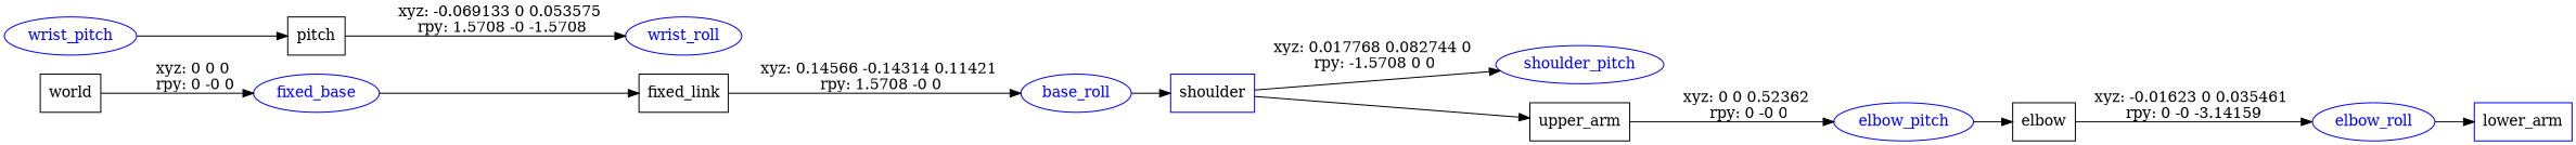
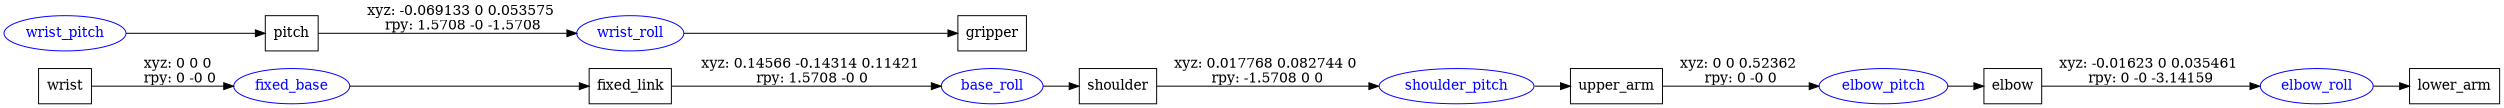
  digraph {
    rankdir=LR
    node [shape=box]
-   n1 [label=world]
+   n1 [label=wrist]
    fixed_base [color=blue fontcolor=blue shape=ellipse]
    n3 [label=fixed_link]
    base_roll [color=blue fontcolor=blue shape=ellipse]
-   n5 [label=shoulder color=blue]
+   n5 [label=shoulder]
    shoulder_pitch [color=blue fontcolor=blue shape=ellipse]
    n7 [label=upper_arm]
    elbow_pitch [color=blue fontcolor=blue shape=ellipse]
    n9 [label=elbow]
    elbow_roll [color=blue fontcolor=blue shape=ellipse]
-   n11 [label=lower_arm color=blue]
+   n11 [label=lower_arm]
    wrist_pitch [color=blue fontcolor=blue shape=ellipse]
    n13 [label=pitch]
    wrist_roll [color=blue fontcolor=blue shape=ellipse]
+   n15 [label=gripper]
    n1 -> fixed_base [label="xyz: 0 0 0 \nrpy: 0 -0 0"]
    fixed_base -> n3
    n3 -> base_roll [label="xyz: 0.14566 -0.14314 0.11421 \nrpy: 1.5708 -0 0"]
    base_roll -> n5
    n5 -> shoulder_pitch [label="xyz: 0.017768 0.082744 0 \nrpy: -1.5708 0 0"]
-   n5 -> n7
+   shoulder_pitch -> n7
    n7 -> elbow_pitch [label="xyz: 0 0 0.52362 \nrpy: 0 -0 0"]
    elbow_pitch -> n9
    n9 -> elbow_roll [label="xyz: -0.01623 0 0.035461 \nrpy: 0 -0 -3.14159"]
    elbow_roll -> n11
    wrist_pitch -> n13
    n13 -> wrist_roll [label="xyz: -0.069133 0 0.053575 \nrpy: 1.5708 -0 -1.5708"]
+   wrist_roll -> n15
  }
